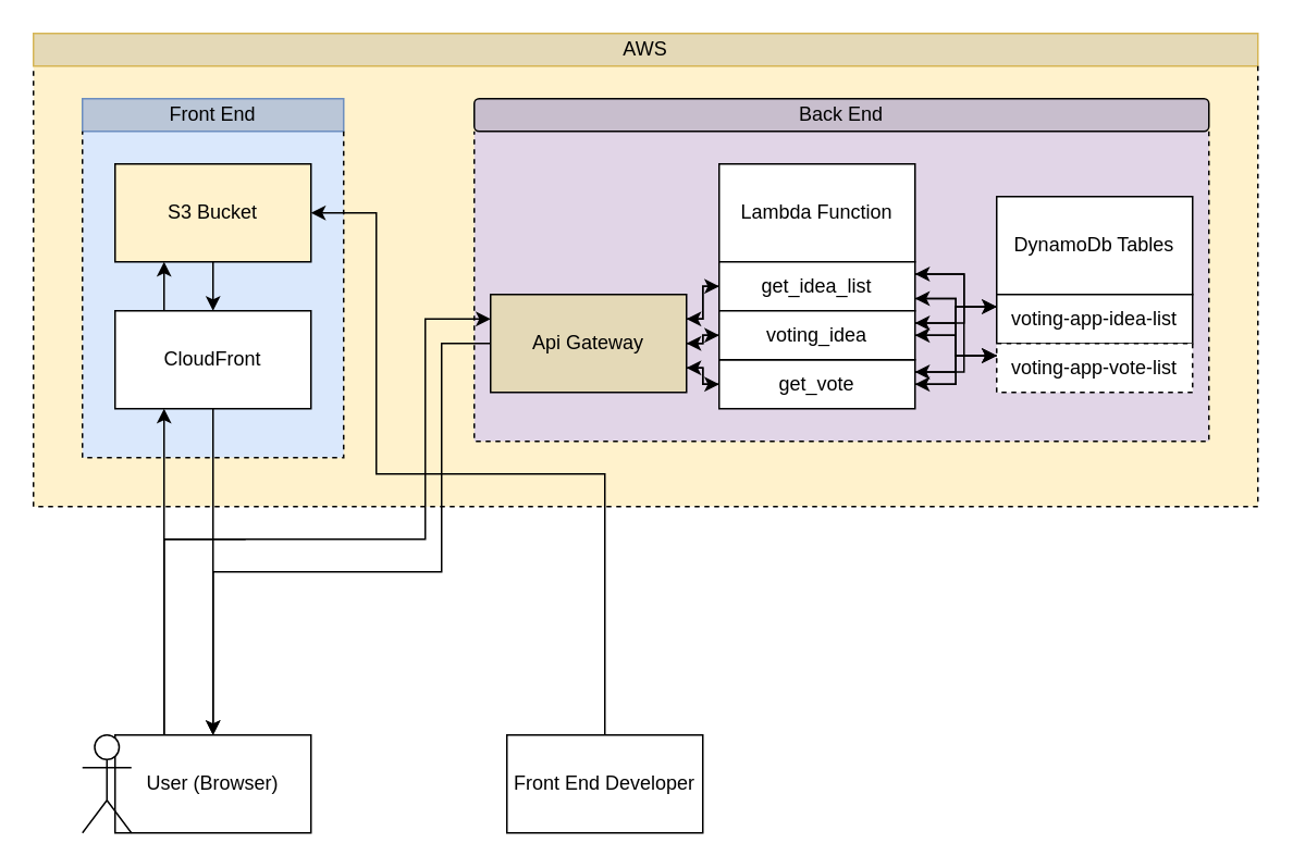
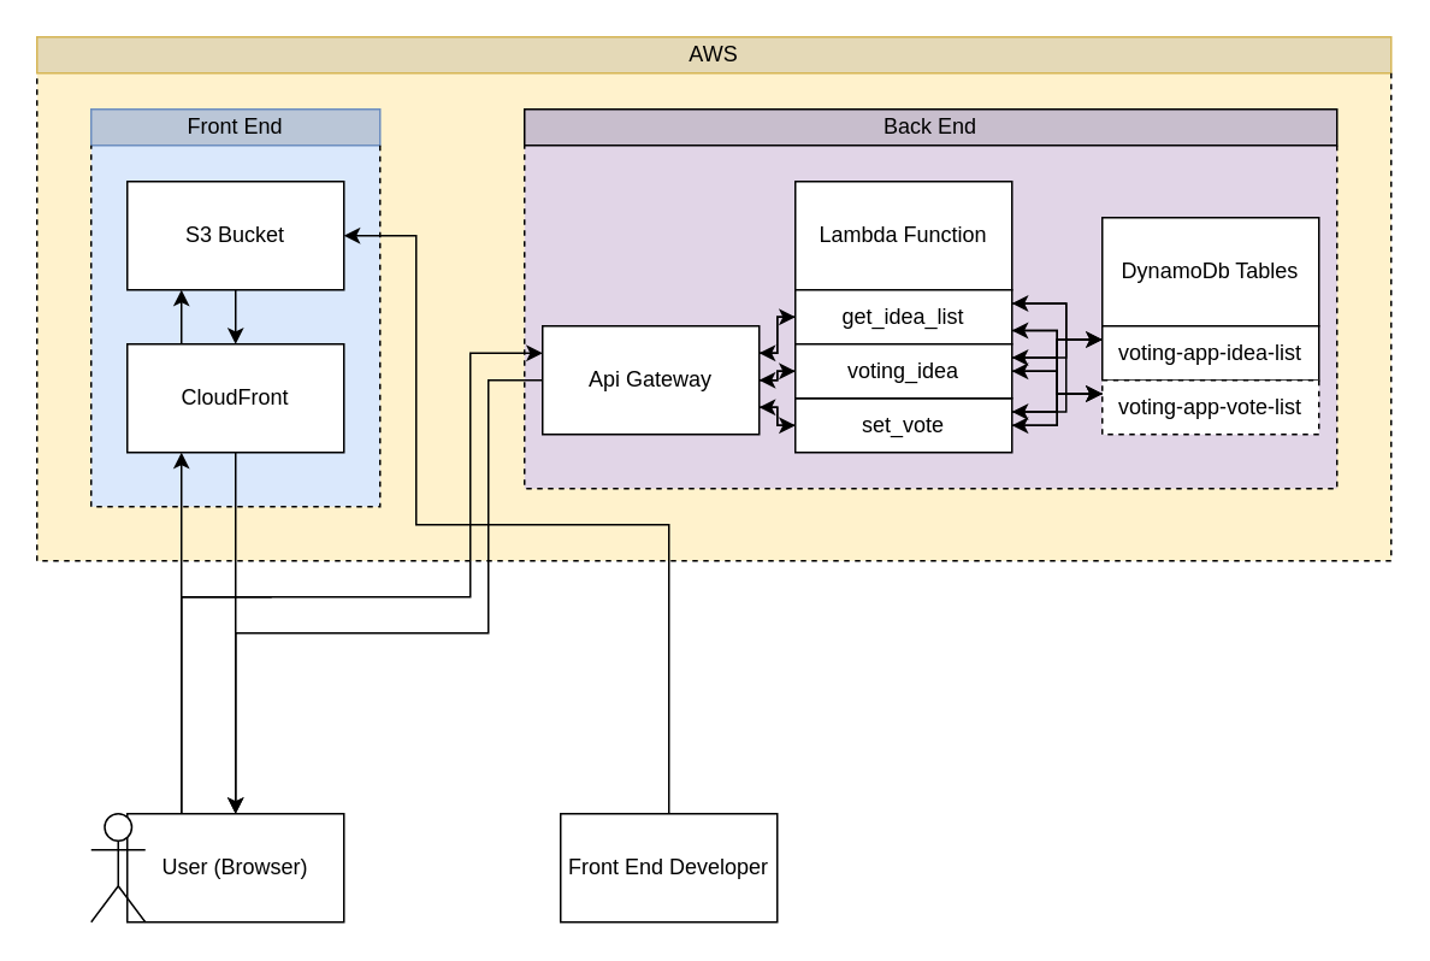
  <mxCell id="0" />
  <mxCell id="1" parent="0" />
  <mxCell id="2" value="" style="rounded=0;whiteSpace=wrap;html=1;fillColor=#fff2cc;strokeColor=none;" vertex="1" parent="1"><mxGeometry y="40" width="750" height="270" as="geometry" x="20" /></mxCell>
  <mxCell id="3" value="" style="rounded=0;whiteSpace=wrap;html=1;fillColor=#dae8fc;strokeColor=none;" vertex="1" parent="1"><mxGeometry x="50" y="80" width="160" height="200" as="geometry" /></mxCell>
  <mxCell id="4" value="" style="rounded=0;whiteSpace=wrap;html=1;fillColor=#e1d5e7;strokeColor=none;" vertex="1" parent="1"><mxGeometry x="290" y="80" width="450" height="190" as="geometry" /></mxCell>
  <mxCell id="5" value="Front End" style="rounded=0;whiteSpace=wrap;html=1;fillColor=#BAC6D7;strokeColor=#6c8ebf;" vertex="1" parent="1"><mxGeometry x="50" y="60" width="160" height="20" as="geometry" /></mxCell>
  <mxCell id="6" style="edgeStyle=orthogonalEdgeStyle;rounded=0;orthogonalLoop=1;jettySize=auto;html=1;exitX=0.5;exitY=1;exitDx=0;exitDy=0;entryX=0.5;entryY=0;entryDx=0;entryDy=0;" edge="1" parent="1" source="7" target="10"><mxGeometry relative="1" as="geometry" /></mxCell>
- <mxCell id="7" value="S3 Bucket" style="rounded=0;whiteSpace=wrap;html=1;fillColor=#fff2cc;" vertex="1" parent="1"><mxGeometry x="70" y="100" width="120" height="60" as="geometry" /></mxCell>
+ <mxCell id="7" value="S3 Bucket" style="rounded=0;whiteSpace=wrap;html=1;" vertex="1" parent="1"><mxGeometry x="70" y="100" width="120" height="60" as="geometry" /></mxCell>
  <mxCell id="8" style="edgeStyle=orthogonalEdgeStyle;rounded=0;orthogonalLoop=1;jettySize=auto;html=1;exitX=0.25;exitY=0;exitDx=0;exitDy=0;entryX=0.25;entryY=1;entryDx=0;entryDy=0;" edge="1" parent="1" source="10" target="7"><mxGeometry relative="1" as="geometry" /></mxCell>
  <mxCell id="9" style="edgeStyle=orthogonalEdgeStyle;rounded=0;orthogonalLoop=1;jettySize=auto;html=1;exitX=0.5;exitY=1;exitDx=0;exitDy=0;entryX=0.5;entryY=0;entryDx=0;entryDy=0;" edge="1" parent="1" source="10" target="21"><mxGeometry relative="1" as="geometry" /></mxCell>
  <mxCell id="10" value="CloudFront" style="rounded=0;whiteSpace=wrap;html=1;" vertex="1" parent="1"><mxGeometry x="70" y="190" width="120" height="60" as="geometry" /></mxCell>
- <mxCell id="11" value="Back End" style="whiteSpace=wrap;html=1;fillColor=light-dark(#C8BECD,#EDEDED);rounded=1;" vertex="1" parent="1"><mxGeometry x="290" y="60" width="450" height="20" as="geometry" /></mxCell>
+ <mxCell id="11" value="Back End" style="rounded=0;whiteSpace=wrap;html=1;fillColor=light-dark(#C8BECD,#EDEDED);" vertex="1" parent="1"><mxGeometry x="290" y="60" width="450" height="20" as="geometry" /></mxCell>
  <mxCell id="12" style="edgeStyle=orthogonalEdgeStyle;rounded=0;orthogonalLoop=1;jettySize=auto;html=1;exitX=0;exitY=0.5;exitDx=0;exitDy=0;entryX=0.5;entryY=0;entryDx=0;entryDy=0;" edge="1" parent="1" source="16" target="21"><mxGeometry relative="1" as="geometry"><Array as="points"><mxPoint x="270" y="210" /><mxPoint x="270" y="350" /><mxPoint x="130" y="350" /></Array></mxGeometry></mxCell>
  <mxCell id="13" style="edgeStyle=orthogonalEdgeStyle;rounded=0;orthogonalLoop=1;jettySize=auto;html=1;exitX=1;exitY=0.25;exitDx=0;exitDy=0;entryX=0;entryY=0.5;entryDx=0;entryDy=0;" edge="1" parent="1" source="16" target="35"><mxGeometry relative="1" as="geometry"><Array as="points"><mxPoint x="430" y="195" /><mxPoint x="430" y="175" /></Array></mxGeometry></mxCell>
  <mxCell id="14" style="edgeStyle=orthogonalEdgeStyle;rounded=0;orthogonalLoop=1;jettySize=auto;html=1;exitX=1;exitY=0.5;exitDx=0;exitDy=0;entryX=0;entryY=0.5;entryDx=0;entryDy=0;" edge="1" parent="1" source="16" target="42"><mxGeometry relative="1" as="geometry"><Array as="points"><mxPoint x="430" y="210" /><mxPoint x="430" y="205" /></Array></mxGeometry></mxCell>
  <mxCell id="15" style="edgeStyle=orthogonalEdgeStyle;rounded=0;orthogonalLoop=1;jettySize=auto;html=1;exitX=1;exitY=0.75;exitDx=0;exitDy=0;entryX=0;entryY=0.5;entryDx=0;entryDy=0;" edge="1" parent="1" source="16" target="39"><mxGeometry relative="1" as="geometry"><Array as="points"><mxPoint x="430" y="225" /><mxPoint x="430" y="235" /></Array></mxGeometry></mxCell>
- <mxCell id="16" value="Api Gateway" style="rounded=0;whiteSpace=wrap;html=1;fillColor=#e4d9b7;" vertex="1" parent="1"><mxGeometry x="300" y="180" width="120" height="60" as="geometry" /></mxCell>
+ <mxCell id="16" value="Api Gateway" style="rounded=0;whiteSpace=wrap;html=1;" vertex="1" parent="1"><mxGeometry x="300" y="180" width="120" height="60" as="geometry" /></mxCell>
  <mxCell id="17" value="Lambda Function" style="rounded=0;whiteSpace=wrap;html=1;" vertex="1" parent="1"><mxGeometry x="440" y="100" width="120" height="60" as="geometry" /></mxCell>
  <mxCell id="18" value="DynamoDb Tables" style="rounded=0;whiteSpace=wrap;html=1;" vertex="1" parent="1"><mxGeometry x="610" y="120" width="120" height="60" as="geometry" /></mxCell>
  <mxCell id="19" style="edgeStyle=orthogonalEdgeStyle;rounded=0;orthogonalLoop=1;jettySize=auto;html=1;exitX=0.25;exitY=0;exitDx=0;exitDy=0;entryX=0.25;entryY=1;entryDx=0;entryDy=0;" edge="1" parent="1" source="21" target="10"><mxGeometry relative="1" as="geometry"><Array as="points"><mxPoint x="150" y="330" /><mxPoint x="140" y="330" /></Array></mxGeometry></mxCell>
  <mxCell id="20" style="edgeStyle=orthogonalEdgeStyle;rounded=0;orthogonalLoop=1;jettySize=auto;html=1;exitX=0.25;exitY=0;exitDx=0;exitDy=0;entryX=0;entryY=0.25;entryDx=0;entryDy=0;" edge="1" parent="1" source="21" target="16"><mxGeometry relative="1" as="geometry"><Array as="points"><mxPoint x="100" y="330" /><mxPoint x="260" y="330" /><mxPoint x="260" y="195" /></Array></mxGeometry></mxCell>
  <mxCell id="21" value="User (Browser)" style="rounded=0;whiteSpace=wrap;html=1;" vertex="1" parent="1"><mxGeometry x="70" y="450" width="120" height="60" as="geometry" /></mxCell>
  <mxCell id="22" value="" style="shape=umlActor;verticalLabelPosition=bottom;verticalAlign=top;html=1;outlineConnect=0;" vertex="1" parent="1"><mxGeometry x="50" y="450" width="30" height="60" as="geometry" /></mxCell>
  <mxCell id="23" style="edgeStyle=orthogonalEdgeStyle;rounded=0;orthogonalLoop=1;jettySize=auto;html=1;exitX=1;exitY=0.25;exitDx=0;exitDy=0;entryX=1;entryY=0.25;entryDx=0;entryDy=0;" edge="1" parent="1" source="42" target="35"><mxGeometry relative="1" as="geometry"><Array as="points"><mxPoint x="590" y="198" /><mxPoint x="590" y="168" /></Array></mxGeometry></mxCell>
  <mxCell id="24" style="edgeStyle=orthogonalEdgeStyle;rounded=0;orthogonalLoop=1;jettySize=auto;html=1;exitX=0;exitY=0.25;exitDx=0;exitDy=0;entryX=1;entryY=0.25;entryDx=0;entryDy=0;" edge="1" parent="1" source="26" target="42"><mxGeometry relative="1" as="geometry" /></mxCell>
  <mxCell id="25" style="edgeStyle=orthogonalEdgeStyle;rounded=0;orthogonalLoop=1;jettySize=auto;html=1;exitX=0;exitY=0.25;exitDx=0;exitDy=0;entryX=1;entryY=0.25;entryDx=0;entryDy=0;" edge="1" parent="1" source="26" target="39"><mxGeometry relative="1" as="geometry" /></mxCell>
  <mxCell id="26" value="voting-app-idea-list" style="rounded=0;whiteSpace=wrap;html=1;" vertex="1" parent="1"><mxGeometry x="610" y="180" width="120" height="30" as="geometry" /></mxCell>
  <mxCell id="27" style="edgeStyle=orthogonalEdgeStyle;rounded=0;orthogonalLoop=1;jettySize=auto;html=1;exitX=0;exitY=0.25;exitDx=0;exitDy=0;entryX=1;entryY=0.75;entryDx=0;entryDy=0;" edge="1" parent="1" source="30" target="35"><mxGeometry relative="1" as="geometry" /></mxCell>
  <mxCell id="28" style="edgeStyle=orthogonalEdgeStyle;rounded=0;orthogonalLoop=1;jettySize=auto;html=1;exitX=0;exitY=0.25;exitDx=0;exitDy=0;entryX=1;entryY=0.5;entryDx=0;entryDy=0;" edge="1" parent="1" source="30" target="42"><mxGeometry relative="1" as="geometry" /></mxCell>
  <mxCell id="29" style="edgeStyle=orthogonalEdgeStyle;rounded=0;orthogonalLoop=1;jettySize=auto;html=1;exitX=0;exitY=0.25;exitDx=0;exitDy=0;entryX=1;entryY=0.5;entryDx=0;entryDy=0;" edge="1" parent="1" source="30" target="39"><mxGeometry relative="1" as="geometry" /></mxCell>
  <mxCell id="30" value="voting-app-vote-list" style="rounded=0;whiteSpace=wrap;html=1;dashed=1;" vertex="1" parent="1"><mxGeometry x="610" y="210" width="120" height="30" as="geometry" /></mxCell>
  <mxCell id="31" style="edgeStyle=orthogonalEdgeStyle;rounded=0;orthogonalLoop=1;jettySize=auto;html=1;exitX=0;exitY=0.5;exitDx=0;exitDy=0;entryX=1;entryY=0.25;entryDx=0;entryDy=0;" edge="1" parent="1" source="35" target="16"><mxGeometry relative="1" as="geometry"><Array as="points"><mxPoint x="430" y="175" /><mxPoint x="430" y="195" /></Array></mxGeometry></mxCell>
  <mxCell id="32" style="edgeStyle=orthogonalEdgeStyle;rounded=0;orthogonalLoop=1;jettySize=auto;html=1;exitX=1;exitY=0.5;exitDx=0;exitDy=0;entryX=1;entryY=0.5;entryDx=0;entryDy=0;" edge="1" parent="1" source="35" target="35"><mxGeometry relative="1" as="geometry" /></mxCell>
  <mxCell id="33" style="edgeStyle=orthogonalEdgeStyle;rounded=0;orthogonalLoop=1;jettySize=auto;html=1;exitX=1;exitY=0.25;exitDx=0;exitDy=0;entryX=0;entryY=0.25;entryDx=0;entryDy=0;" edge="1" parent="1" source="35" target="26"><mxGeometry relative="1" as="geometry"><Array as="points"><mxPoint x="590" y="168" /><mxPoint x="590" y="188" /></Array></mxGeometry></mxCell>
  <mxCell id="34" style="edgeStyle=orthogonalEdgeStyle;rounded=0;orthogonalLoop=1;jettySize=auto;html=1;exitX=1;exitY=0.75;exitDx=0;exitDy=0;entryX=0;entryY=0.25;entryDx=0;entryDy=0;" edge="1" parent="1" source="35" target="30"><mxGeometry relative="1" as="geometry" /></mxCell>
  <mxCell id="35" value="get_idea_list" style="rounded=0;whiteSpace=wrap;html=1;" vertex="1" parent="1"><mxGeometry x="440" y="160" width="120" height="30" as="geometry" /></mxCell>
  <mxCell id="36" style="edgeStyle=orthogonalEdgeStyle;rounded=0;orthogonalLoop=1;jettySize=auto;html=1;exitX=0;exitY=0.5;exitDx=0;exitDy=0;entryX=1;entryY=0.75;entryDx=0;entryDy=0;" edge="1" parent="1" source="39" target="16"><mxGeometry relative="1" as="geometry"><Array as="points"><mxPoint x="430" y="235" /><mxPoint x="430" y="225" /></Array></mxGeometry></mxCell>
  <mxCell id="37" style="edgeStyle=orthogonalEdgeStyle;rounded=0;orthogonalLoop=1;jettySize=auto;html=1;exitX=1;exitY=0.25;exitDx=0;exitDy=0;entryX=0;entryY=0.25;entryDx=0;entryDy=0;" edge="1" parent="1" source="39" target="26"><mxGeometry relative="1" as="geometry"><Array as="points"><mxPoint x="590" y="228" /><mxPoint x="590" y="188" /></Array></mxGeometry></mxCell>
  <mxCell id="38" style="edgeStyle=orthogonalEdgeStyle;rounded=0;orthogonalLoop=1;jettySize=auto;html=1;exitX=1;exitY=0.5;exitDx=0;exitDy=0;entryX=0;entryY=0.25;entryDx=0;entryDy=0;" edge="1" parent="1" source="39" target="30"><mxGeometry relative="1" as="geometry" /></mxCell>
- <mxCell id="39" value="get_vote" style="rounded=0;whiteSpace=wrap;html=1;" vertex="1" parent="1"><mxGeometry x="440" y="220" width="120" height="30" as="geometry" /></mxCell>
+ <mxCell id="39" value="set_vote" style="rounded=0;whiteSpace=wrap;html=1;" vertex="1" parent="1"><mxGeometry x="440" y="220" width="120" height="30" as="geometry" /></mxCell>
  <mxCell id="40" style="edgeStyle=orthogonalEdgeStyle;rounded=0;orthogonalLoop=1;jettySize=auto;html=1;exitX=0;exitY=0.5;exitDx=0;exitDy=0;entryX=1;entryY=0.5;entryDx=0;entryDy=0;" edge="1" parent="1" source="42" target="16"><mxGeometry relative="1" as="geometry"><Array as="points"><mxPoint x="430" y="205" /><mxPoint x="430" y="210" /></Array></mxGeometry></mxCell>
  <mxCell id="41" style="edgeStyle=orthogonalEdgeStyle;rounded=0;orthogonalLoop=1;jettySize=auto;html=1;exitX=1;exitY=0.5;exitDx=0;exitDy=0;entryX=0;entryY=0.25;entryDx=0;entryDy=0;" edge="1" parent="1" source="42" target="30"><mxGeometry relative="1" as="geometry" /></mxCell>
  <mxCell id="42" value="voting_idea" style="rounded=0;whiteSpace=wrap;html=1;" vertex="1" parent="1"><mxGeometry x="440" y="190" width="120" height="30" as="geometry" /></mxCell>
  <mxCell id="43" style="edgeStyle=orthogonalEdgeStyle;rounded=0;orthogonalLoop=1;jettySize=auto;html=1;exitX=0.5;exitY=1;exitDx=0;exitDy=0;" edge="1" parent="1" source="39" target="39"><mxGeometry relative="1" as="geometry" /></mxCell>
  <mxCell id="44" value="" style="edgeStyle=orthogonalEdgeStyle;rounded=0;orthogonalLoop=1;jettySize=auto;html=1;entryX=1;entryY=0.5;entryDx=0;entryDy=0;exitX=0.5;exitY=0;exitDx=0;exitDy=0;" edge="1" parent="1" source="45" target="7"><mxGeometry relative="1" as="geometry"><Array as="points"><mxPoint x="370" y="290" /><mxPoint x="230" y="290" /><mxPoint x="230" y="130" /></Array></mxGeometry></mxCell>
  <mxCell id="45" value="Front End Developer" style="rounded=0;whiteSpace=wrap;html=1;" vertex="1" parent="1"><mxGeometry x="310" y="450" width="120" height="60" as="geometry" /></mxCell>
  <mxCell id="46" value="" style="endArrow=none;dashed=1;html=1;strokeWidth=1;rounded=0;entryX=0;entryY=1;entryDx=0;entryDy=0;exitX=1;exitY=1;exitDx=0;exitDy=0;" edge="1" parent="1" source="5" target="5"><mxGeometry width="50" height="50" relative="1" as="geometry"><mxPoint x="200" y="260" as="sourcePoint" /><mxPoint x="110" y="250" as="targetPoint" /><Array as="points"><mxPoint x="210" y="280" /><mxPoint x="50" y="280" /></Array></mxGeometry></mxCell>
  <mxCell id="47" value="" style="endArrow=none;dashed=1;html=1;rounded=0;entryX=0;entryY=1;entryDx=0;entryDy=0;exitX=1;exitY=1;exitDx=0;exitDy=0;" edge="1" parent="1" source="11" target="11"><mxGeometry width="50" height="50" relative="1" as="geometry"><mxPoint x="740" y="110" as="sourcePoint" /><mxPoint x="430" y="300" as="targetPoint" /><Array as="points"><mxPoint x="740" y="270" /><mxPoint x="290" y="270" /></Array></mxGeometry></mxCell>
  <mxCell id="48" value="AWS" style="rounded=0;whiteSpace=wrap;html=1;fillColor=#E4D9B7;strokeColor=#d6b656;" vertex="1" parent="1"><mxGeometry width="750" height="20" as="geometry" x="20" y="20" /></mxCell>
  <mxCell id="49" value="" style="endArrow=none;dashed=1;html=1;rounded=0;entryX=0;entryY=1;entryDx=0;entryDy=0;exitX=1;exitY=1;exitDx=0;exitDy=0;" edge="1" parent="1" source="48" target="48"><mxGeometry width="50" height="50" relative="1" as="geometry"><mxPoint x="30" y="390" as="sourcePoint" /><mxPoint x="80" y="340" as="targetPoint" /><Array as="points"><mxPoint x="770" y="310" /><mxPoint y="310" x="20" /></Array></mxGeometry></mxCell>
